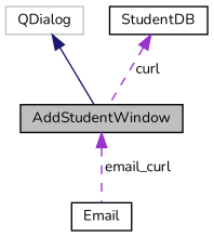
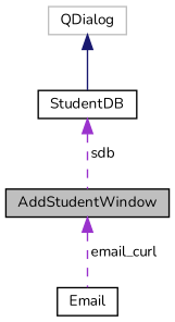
  digraph {
    fontname=Nunito
    node [color=black fillcolor=white fontname=Nunito fontsize=10 shape=record style=filled]
    edge [color=darkorchid3 dir=back fontname=Nunito fontsize=10 labelfontname=Helvetica labelfontsize=10 style=dashed]
    n1 [fillcolor=grey75 fontcolor=black height=0.2 label=AddStudentWindow width=0.4]
    n2 [height=0.2 label=Email width=0.4]
    n3 [color=grey75 height=0.2 label=QDialog width=0.4]
    n4 [height=0.2 label=StudentDB width=0.4]
    n1 -> n2 [label=" email_curl"]
-   n3 -> n1 [color=midnightblue style=solid]
-   n4 -> n1 [label=" curl"]
+   n3 -> n4 [color=midnightblue style=solid]
+   n4 -> n1 [label=" sdb"]
  }
